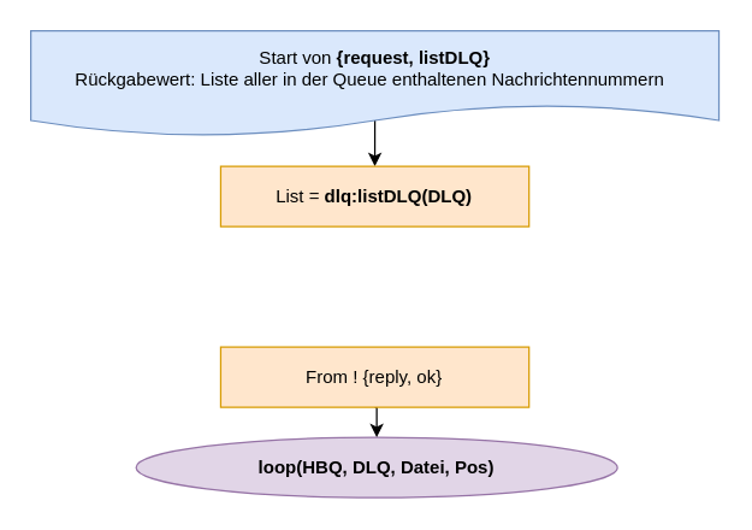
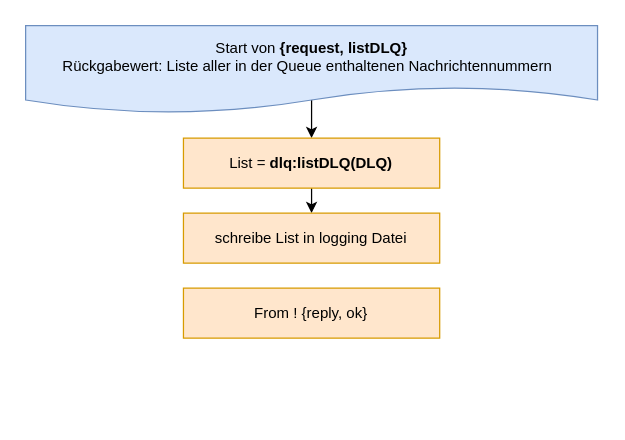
  <mxCell id="0" />
  <mxCell id="1" parent="0" />
  <mxCell id="2" style="edgeStyle=orthogonalEdgeStyle;rounded=0;orthogonalLoop=1;jettySize=auto;html=1;exitX=0.5;exitY=0;exitDx=0;exitDy=0;entryX=0.5;entryY=0;entryDx=0;entryDy=0;" parent="1" source="3" target="6" edge="1"><mxGeometry relative="1" as="geometry"><Array as="points"><mxPoint x="249" y="30" /><mxPoint x="249" y="30" /></Array></mxGeometry></mxCell>
  <mxCell id="3" value="Start von&lt;b&gt;&amp;nbsp;{request, listDLQ}&lt;/b&gt;&lt;br&gt;Rückgabewert: Liste aller in der Queue enthaltenen Nachrichtennummern&amp;nbsp;&amp;nbsp;" style="shape=document;whiteSpace=wrap;html=1;boundedLbl=1;fillColor=#dae8fc;strokeColor=#6c8ebf;" parent="1" vertex="1"><mxGeometry x="20" y="20" width="457.53" height="70" as="geometry" /></mxCell>
- <mxCell id="4" value="&lt;b&gt;loop(HBQ, DLQ, Datei, Pos)&lt;/b&gt;" style="ellipse;whiteSpace=wrap;html=1;rounded=0;fillColor=#e1d5e7;strokeColor=#9673a6;" parent="1" vertex="1"><mxGeometry x="90" y="290" width="320" height="40" as="geometry" /></mxCell>
+ <mxCell id="5" style="edgeStyle=orthogonalEdgeStyle;rounded=0;orthogonalLoop=1;jettySize=auto;html=1;exitX=0.5;exitY=1;exitDx=0;exitDy=0;entryX=0.5;entryY=0;entryDx=0;entryDy=0;" parent="1" source="6" target="7" edge="1"><mxGeometry relative="1" as="geometry" /></mxCell>
  <mxCell id="6" value="List = &lt;b&gt;dlq:listDLQ(DLQ)&lt;/b&gt;" style="rounded=0;whiteSpace=wrap;html=1;fillColor=#ffe6cc;strokeColor=#d79b00;" parent="1" vertex="1"><mxGeometry x="146.26" y="110" width="205" height="40" as="geometry" /></mxCell>
- <mxCell id="8" style="edgeStyle=orthogonalEdgeStyle;rounded=0;orthogonalLoop=1;jettySize=auto;html=1;exitX=0.5;exitY=1;exitDx=0;exitDy=0;entryX=0.5;entryY=0;entryDx=0;entryDy=0;" parent="1" source="9" target="4" edge="1"><mxGeometry relative="1" as="geometry" /></mxCell>
+ <mxCell id="7" value="schreibe List in logging Datei" style="rounded=0;whiteSpace=wrap;html=1;fillColor=#ffe6cc;strokeColor=#d79b00;" parent="1" vertex="1"><mxGeometry x="146.26" y="170" width="205" height="40" as="geometry" /></mxCell>
  <mxCell id="9" value="From ! {reply, ok}" style="rounded=0;whiteSpace=wrap;html=1;fillColor=#ffe6cc;strokeColor=#d79b00;" parent="1" vertex="1"><mxGeometry x="146.26" y="230" width="205" height="40" as="geometry" /></mxCell>
